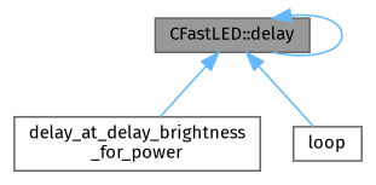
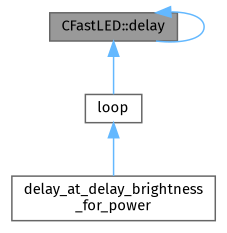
  digraph {
    fontname="Fira Sans"
    rankdir=TB
    node [color=grey40 fillcolor=white fontname="Fira Sans" fontsize=10 shape=box style=filled]
    edge [color=steelblue1 dir=back fontname="Fira Sans" fontsize=10 labelfontname=Helvetica labelfontsize=10 style=solid]
    n1 [color=gray40 fillcolor=grey60 fontcolor=black height=0.2 label="CFastLED::delay" width=0.4]
    n2 [height=0.2 label="delay_at_delay_brightness\l_for_power" width=0.4]
    n3 [height=0.2 label=loop width=0.4]
    n1 -> n1
-   n1 -> n2
+   n3 -> n2
    n1 -> n3
  }
